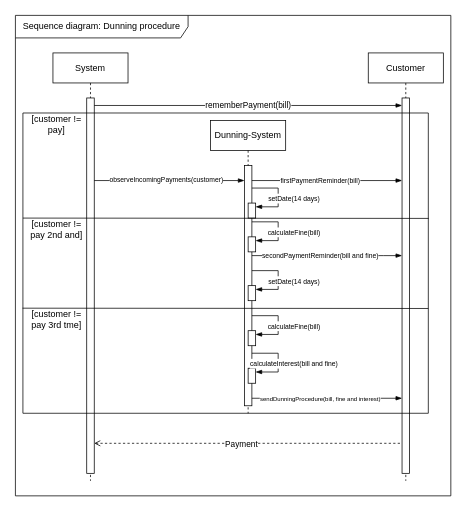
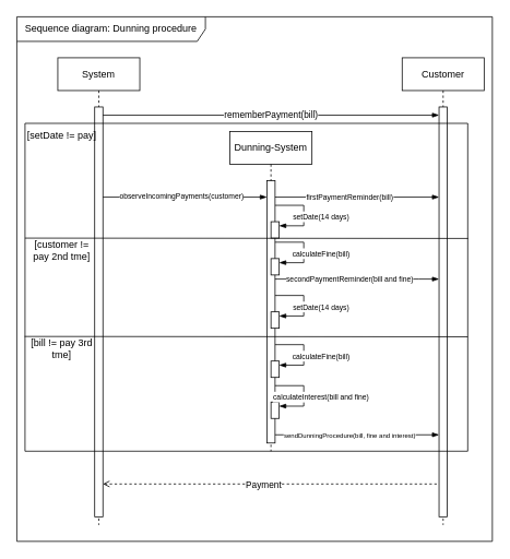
  <mxCell id="0" />
  <mxCell id="1" parent="0" />
  <mxCell id="2" value="Sequence diagram: Dunning procedure" style="shape=umlFrame;whiteSpace=wrap;html=1;pointerEvents=0;width=230;height=30;" parent="1" vertex="1"><mxGeometry x="20" y="20" width="580" height="640" as="geometry" /></mxCell>
  <mxCell id="3" value="System" style="shape=umlLifeline;perimeter=lifelinePerimeter;whiteSpace=wrap;html=1;container=1;dropTarget=0;collapsible=0;recursiveResize=0;outlineConnect=0;portConstraint=eastwest;newEdgeStyle={&quot;curved&quot;:0,&quot;rounded&quot;:0};" parent="1" vertex="1"><mxGeometry x="70" y="70" width="100" height="570" as="geometry" /></mxCell>
  <mxCell id="4" value="" style="html=1;points=[[0,0,0,0,5],[0,1,0,0,-5],[1,0,0,0,5],[1,1,0,0,-5]];perimeter=orthogonalPerimeter;outlineConnect=0;targetShapes=umlLifeline;portConstraint=eastwest;newEdgeStyle={&quot;curved&quot;:0,&quot;rounded&quot;:0};" parent="3" vertex="1"><mxGeometry x="45" y="60" width="10" height="500" as="geometry" /></mxCell>
  <mxCell id="5" value="Customer" style="shape=umlLifeline;perimeter=lifelinePerimeter;whiteSpace=wrap;html=1;container=1;dropTarget=0;collapsible=0;recursiveResize=0;outlineConnect=0;portConstraint=eastwest;newEdgeStyle={&quot;curved&quot;:0,&quot;rounded&quot;:0};" parent="1" vertex="1"><mxGeometry x="490" y="70" width="100" height="570" as="geometry" /></mxCell>
  <mxCell id="6" value="" style="html=1;points=[[0,0,0,0,5],[0,1,0,0,-5],[1,0,0,0,5],[1,1,0,0,-5]];perimeter=orthogonalPerimeter;outlineConnect=0;targetShapes=umlLifeline;portConstraint=eastwest;newEdgeStyle={&quot;curved&quot;:0,&quot;rounded&quot;:0};" parent="5" vertex="1"><mxGeometry x="45" y="60" width="10" height="500" as="geometry" /></mxCell>
  <mxCell id="7" value="" style="swimlane;startSize=0;" parent="1" vertex="1"><mxGeometry x="30" y="150" width="540" height="400" as="geometry" /></mxCell>
- <mxCell id="8" value="[customer != pay]" style="text;html=1;align=center;verticalAlign=middle;whiteSpace=wrap;rounded=0;" parent="7" vertex="1"><mxGeometry width="90" height="30" as="geometry" /></mxCell>
+ <mxCell id="8" value="[setDate != pay]" style="text;html=1;align=center;verticalAlign=middle;whiteSpace=wrap;rounded=0;" parent="7" vertex="1"><mxGeometry width="90" height="30" as="geometry" /></mxCell>
  <mxCell id="9" value="Dunning-System" style="shape=umlLifeline;perimeter=lifelinePerimeter;whiteSpace=wrap;html=1;container=1;dropTarget=0;collapsible=0;recursiveResize=0;outlineConnect=0;portConstraint=eastwest;newEdgeStyle={&quot;curved&quot;:0,&quot;rounded&quot;:0};" parent="7" vertex="1"><mxGeometry x="250" y="10" width="100" height="390" as="geometry" /></mxCell>
  <mxCell id="10" value="" style="html=1;points=[[0,0,0,0,5],[0,1,0,0,-5],[1,0,0,0,5],[1,1,0,0,-5]];perimeter=orthogonalPerimeter;outlineConnect=0;targetShapes=umlLifeline;portConstraint=eastwest;newEdgeStyle={&quot;curved&quot;:0,&quot;rounded&quot;:0};" parent="9" vertex="1"><mxGeometry x="45" y="60" width="10" height="320" as="geometry" /></mxCell>
  <mxCell id="11" value="" style="html=1;points=[[0,0,0,0,5],[0,1,0,0,-5],[1,0,0,0,5],[1,1,0,0,-5]];perimeter=orthogonalPerimeter;outlineConnect=0;targetShapes=umlLifeline;portConstraint=eastwest;newEdgeStyle={&quot;curved&quot;:0,&quot;rounded&quot;:0};" parent="9" vertex="1"><mxGeometry x="50" y="110" width="10" height="20" as="geometry" /></mxCell>
  <mxCell id="12" value="" style="edgeStyle=elbowEdgeStyle;fontSize=12;html=1;endArrow=blockThin;endFill=1;rounded=0;entryX=1;entryY=0;entryDx=0;entryDy=5;entryPerimeter=0;" parent="9" target="11" edge="1"><mxGeometry width="160" relative="1" as="geometry"><mxPoint x="55" y="90" as="sourcePoint" /><mxPoint x="230" y="-20" as="targetPoint" /><Array as="points"><mxPoint x="90" y="90" /></Array></mxGeometry></mxCell>
  <mxCell id="13" value="&lt;font style=&quot;font-size: 9px;&quot;&gt;setDate(14 days)&lt;/font&gt;" style="edgeLabel;html=1;align=center;verticalAlign=middle;resizable=0;points=[];" parent="12" vertex="1" connectable="0"><mxGeometry x="0.071" relative="1" as="geometry"><mxPoint x="20" as="offset" /></mxGeometry></mxCell>
  <mxCell id="14" value="" style="html=1;points=[[0,0,0,0,5],[0,1,0,0,-5],[1,0,0,0,5],[1,1,0,0,-5]];perimeter=orthogonalPerimeter;outlineConnect=0;targetShapes=umlLifeline;portConstraint=eastwest;newEdgeStyle={&quot;curved&quot;:0,&quot;rounded&quot;:0};" parent="9" vertex="1"><mxGeometry x="50" y="155" width="10" height="20" as="geometry" /></mxCell>
  <mxCell id="15" value="" style="edgeStyle=elbowEdgeStyle;fontSize=12;html=1;endArrow=blockThin;endFill=1;rounded=0;entryX=1;entryY=0;entryDx=0;entryDy=5;entryPerimeter=0;" parent="9" target="14" edge="1"><mxGeometry width="160" relative="1" as="geometry"><mxPoint x="55" y="135" as="sourcePoint" /><mxPoint x="230" y="25" as="targetPoint" /><Array as="points"><mxPoint x="90" y="135" /></Array></mxGeometry></mxCell>
  <mxCell id="16" value="&lt;font style=&quot;font-size: 9px;&quot;&gt;calculateFine(bill)&lt;/font&gt;" style="edgeLabel;html=1;align=center;verticalAlign=middle;resizable=0;points=[];" parent="15" vertex="1" connectable="0"><mxGeometry x="0.071" relative="1" as="geometry"><mxPoint x="20" as="offset" /></mxGeometry></mxCell>
  <mxCell id="17" value="" style="edgeStyle=elbowEdgeStyle;fontSize=12;html=1;endArrow=blockThin;endFill=1;rounded=0;entryX=1;entryY=0;entryDx=0;entryDy=5;entryPerimeter=0;" edge="1" parent="9" target="19"><mxGeometry width="160" relative="1" as="geometry"><mxPoint x="55" y="200" as="sourcePoint" /><mxPoint x="230" y="90" as="targetPoint" /><Array as="points"><mxPoint x="90" y="200" /></Array></mxGeometry></mxCell>
  <mxCell id="18" value="&lt;font style=&quot;font-size: 9px;&quot;&gt;setDate(14 days)&lt;/font&gt;" style="edgeLabel;html=1;align=center;verticalAlign=middle;resizable=0;points=[];" vertex="1" connectable="0" parent="17"><mxGeometry x="0.071" relative="1" as="geometry"><mxPoint x="20" as="offset" /></mxGeometry></mxCell>
  <mxCell id="19" value="" style="html=1;points=[[0,0,0,0,5],[0,1,0,0,-5],[1,0,0,0,5],[1,1,0,0,-5]];perimeter=orthogonalPerimeter;outlineConnect=0;targetShapes=umlLifeline;portConstraint=eastwest;newEdgeStyle={&quot;curved&quot;:0,&quot;rounded&quot;:0};" vertex="1" parent="9"><mxGeometry x="50" y="220" width="10" height="20" as="geometry" /></mxCell>
  <mxCell id="20" value="" style="html=1;points=[[0,0,0,0,5],[0,1,0,0,-5],[1,0,0,0,5],[1,1,0,0,-5]];perimeter=orthogonalPerimeter;outlineConnect=0;targetShapes=umlLifeline;portConstraint=eastwest;newEdgeStyle={&quot;curved&quot;:0,&quot;rounded&quot;:0};" vertex="1" parent="9"><mxGeometry x="50" y="280" width="10" height="20" as="geometry" /></mxCell>
  <mxCell id="21" value="" style="edgeStyle=elbowEdgeStyle;fontSize=12;html=1;endArrow=blockThin;endFill=1;rounded=0;entryX=1;entryY=0;entryDx=0;entryDy=5;entryPerimeter=0;" edge="1" parent="9" target="20"><mxGeometry width="160" relative="1" as="geometry"><mxPoint x="55" y="260" as="sourcePoint" /><mxPoint x="230" y="150" as="targetPoint" /><Array as="points"><mxPoint x="90" y="260" /></Array></mxGeometry></mxCell>
  <mxCell id="22" value="&lt;font style=&quot;font-size: 9px;&quot;&gt;calculateFine(bill)&lt;/font&gt;" style="edgeLabel;html=1;align=center;verticalAlign=middle;resizable=0;points=[];" vertex="1" connectable="0" parent="21"><mxGeometry x="0.071" relative="1" as="geometry"><mxPoint x="20" as="offset" /></mxGeometry></mxCell>
  <mxCell id="23" value="" style="html=1;points=[[0,0,0,0,5],[0,1,0,0,-5],[1,0,0,0,5],[1,1,0,0,-5]];perimeter=orthogonalPerimeter;outlineConnect=0;targetShapes=umlLifeline;portConstraint=eastwest;newEdgeStyle={&quot;curved&quot;:0,&quot;rounded&quot;:0};" vertex="1" parent="9"><mxGeometry x="50" y="330" width="10" height="20" as="geometry" /></mxCell>
  <mxCell id="24" value="" style="edgeStyle=elbowEdgeStyle;fontSize=12;html=1;endArrow=blockThin;endFill=1;rounded=0;entryX=1;entryY=0;entryDx=0;entryDy=5;entryPerimeter=0;" edge="1" parent="9" target="23"><mxGeometry width="160" relative="1" as="geometry"><mxPoint x="55" y="310" as="sourcePoint" /><mxPoint x="230" y="200" as="targetPoint" /><Array as="points"><mxPoint x="90" y="310" /></Array></mxGeometry></mxCell>
  <mxCell id="25" value="&lt;font style=&quot;font-size: 9px;&quot;&gt;calculateInterest(bill and fine)&lt;/font&gt;" style="edgeLabel;html=1;align=center;verticalAlign=middle;resizable=0;points=[];" vertex="1" connectable="0" parent="24"><mxGeometry x="0.071" relative="1" as="geometry"><mxPoint x="20" as="offset" /></mxGeometry></mxCell>
  <mxCell id="26" value="" style="edgeStyle=elbowEdgeStyle;fontSize=12;html=1;endArrow=blockThin;endFill=1;rounded=0;" parent="7" edge="1"><mxGeometry width="160" relative="1" as="geometry"><mxPoint x="305" y="190" as="sourcePoint" /><mxPoint x="505" y="190" as="targetPoint" /><Array as="points"><mxPoint x="480" y="190" /><mxPoint x="405" y="160" /></Array></mxGeometry></mxCell>
  <mxCell id="27" value="&lt;font style=&quot;font-size: 9px;&quot;&gt;secondPaymentReminder(bill and fine)&lt;/font&gt;" style="edgeLabel;html=1;align=center;verticalAlign=middle;resizable=0;points=[];" parent="26" vertex="1" connectable="0"><mxGeometry x="-0.104" y="1" relative="1" as="geometry"><mxPoint as="offset" /></mxGeometry></mxCell>
  <mxCell id="28" value="" style="endArrow=none;html=1;rounded=0;exitX=0.001;exitY=0.465;exitDx=0;exitDy=0;exitPerimeter=0;entryX=1.002;entryY=0.466;entryDx=0;entryDy=0;entryPerimeter=0;" edge="1" parent="7"><mxGeometry width="50" height="50" relative="1" as="geometry"><mxPoint x="-2.842e-14" y="140" as="sourcePoint" /><mxPoint x="540.54" y="140.43" as="targetPoint" /></mxGeometry></mxCell>
- <mxCell id="29" value="[customer != pay 2nd and]" style="text;html=1;align=center;verticalAlign=middle;whiteSpace=wrap;rounded=0;" vertex="1" parent="7"><mxGeometry y="140" width="90" height="30" as="geometry" /></mxCell>
+ <mxCell id="29" value="[customer != pay 2nd tme]" style="text;html=1;align=center;verticalAlign=middle;whiteSpace=wrap;rounded=0;" vertex="1" parent="7"><mxGeometry y="140" width="90" height="30" as="geometry" /></mxCell>
  <mxCell id="30" value="" style="endArrow=none;html=1;rounded=0;exitX=0.001;exitY=0.465;exitDx=0;exitDy=0;exitPerimeter=0;entryX=1.002;entryY=0.466;entryDx=0;entryDy=0;entryPerimeter=0;" edge="1" parent="7"><mxGeometry width="50" height="50" relative="1" as="geometry"><mxPoint x="-0.54" y="260" as="sourcePoint" /><mxPoint x="540" y="260.43" as="targetPoint" /></mxGeometry></mxCell>
- <mxCell id="31" value="[customer != pay 3rd tme]" style="text;html=1;align=center;verticalAlign=middle;whiteSpace=wrap;rounded=0;" vertex="1" parent="7"><mxGeometry y="260" width="90" height="30" as="geometry" /></mxCell>
+ <mxCell id="31" value="[bill != pay 3rd tme]" style="text;html=1;align=center;verticalAlign=middle;whiteSpace=wrap;rounded=0;" vertex="1" parent="7"><mxGeometry y="260" width="90" height="30" as="geometry" /></mxCell>
  <mxCell id="32" value="" style="edgeStyle=elbowEdgeStyle;fontSize=12;html=1;endArrow=blockThin;endFill=1;rounded=0;elbow=vertical;" parent="1" source="4" target="10" edge="1"><mxGeometry width="160" relative="1" as="geometry"><mxPoint x="130" y="170" as="sourcePoint" /><mxPoint x="280" y="170" as="targetPoint" /><Array as="points"><mxPoint x="220" y="240" /></Array></mxGeometry></mxCell>
  <mxCell id="33" value="&lt;font style=&quot;font-size: 9px;&quot;&gt;observeIncomingPayments(customer)&lt;/font&gt;" style="edgeLabel;html=1;align=center;verticalAlign=middle;resizable=0;points=[];" parent="32" vertex="1" connectable="0"><mxGeometry x="0.15" relative="1" as="geometry"><mxPoint x="-20" y="-3" as="offset" /></mxGeometry></mxCell>
  <mxCell id="34" value="" style="edgeStyle=elbowEdgeStyle;fontSize=12;html=1;endArrow=blockThin;endFill=1;rounded=0;elbow=vertical;" parent="1" source="4" target="6" edge="1"><mxGeometry width="160" relative="1" as="geometry"><mxPoint x="180" y="130" as="sourcePoint" /><mxPoint x="340" y="130" as="targetPoint" /><Array as="points"><mxPoint x="340" y="140" /></Array></mxGeometry></mxCell>
  <mxCell id="35" value="rememberPayment(bill)" style="edgeLabel;html=1;align=center;verticalAlign=middle;resizable=0;points=[];" parent="34" vertex="1" connectable="0"><mxGeometry x="0.012" y="1" relative="1" as="geometry"><mxPoint x="-3" as="offset" /></mxGeometry></mxCell>
  <mxCell id="36" value="" style="edgeStyle=elbowEdgeStyle;fontSize=12;html=1;endArrow=blockThin;endFill=1;rounded=0;" parent="1" source="10" target="6" edge="1"><mxGeometry width="160" relative="1" as="geometry"><mxPoint x="340" y="240" as="sourcePoint" /><mxPoint x="500" y="240" as="targetPoint" /><Array as="points"><mxPoint x="430" y="240" /></Array></mxGeometry></mxCell>
  <mxCell id="37" value="&lt;font style=&quot;font-size: 9px;&quot;&gt;firstPaymentReminder(bill)&lt;/font&gt;" style="edgeLabel;html=1;align=center;verticalAlign=middle;resizable=0;points=[];" parent="36" vertex="1" connectable="0"><mxGeometry x="-0.104" y="1" relative="1" as="geometry"><mxPoint as="offset" /></mxGeometry></mxCell>
  <mxCell id="38" value="" style="edgeStyle=elbowEdgeStyle;fontSize=12;html=1;endArrow=blockThin;endFill=1;rounded=0;" edge="1" parent="1" source="10" target="6"><mxGeometry width="160" relative="1" as="geometry"><mxPoint x="340" y="530" as="sourcePoint" /><mxPoint x="530" y="530" as="targetPoint" /><Array as="points"><mxPoint x="505" y="530" /><mxPoint x="430" y="500" /></Array></mxGeometry></mxCell>
  <mxCell id="39" value="&lt;font style=&quot;font-size: 8px;&quot;&gt;sendDunningProcedure(bill, fine and interest)&lt;/font&gt;" style="edgeLabel;html=1;align=center;verticalAlign=middle;resizable=0;points=[];" vertex="1" connectable="0" parent="38"><mxGeometry x="-0.104" y="1" relative="1" as="geometry"><mxPoint as="offset" /></mxGeometry></mxCell>
  <mxCell id="40" value="" style="edgeStyle=elbowEdgeStyle;fontSize=12;html=1;endArrow=none;endFill=0;rounded=0;startArrow=open;startFill=0;dashed=1;" edge="1" parent="1"><mxGeometry width="160" relative="1" as="geometry"><mxPoint x="125" y="590" as="sourcePoint" /><mxPoint x="535" y="590" as="targetPoint" /></mxGeometry></mxCell>
  <mxCell id="41" value="Payment" style="edgeLabel;html=1;align=center;verticalAlign=middle;resizable=0;points=[];" vertex="1" connectable="0" parent="40"><mxGeometry x="-0.049" relative="1" as="geometry"><mxPoint as="offset" /></mxGeometry></mxCell>
